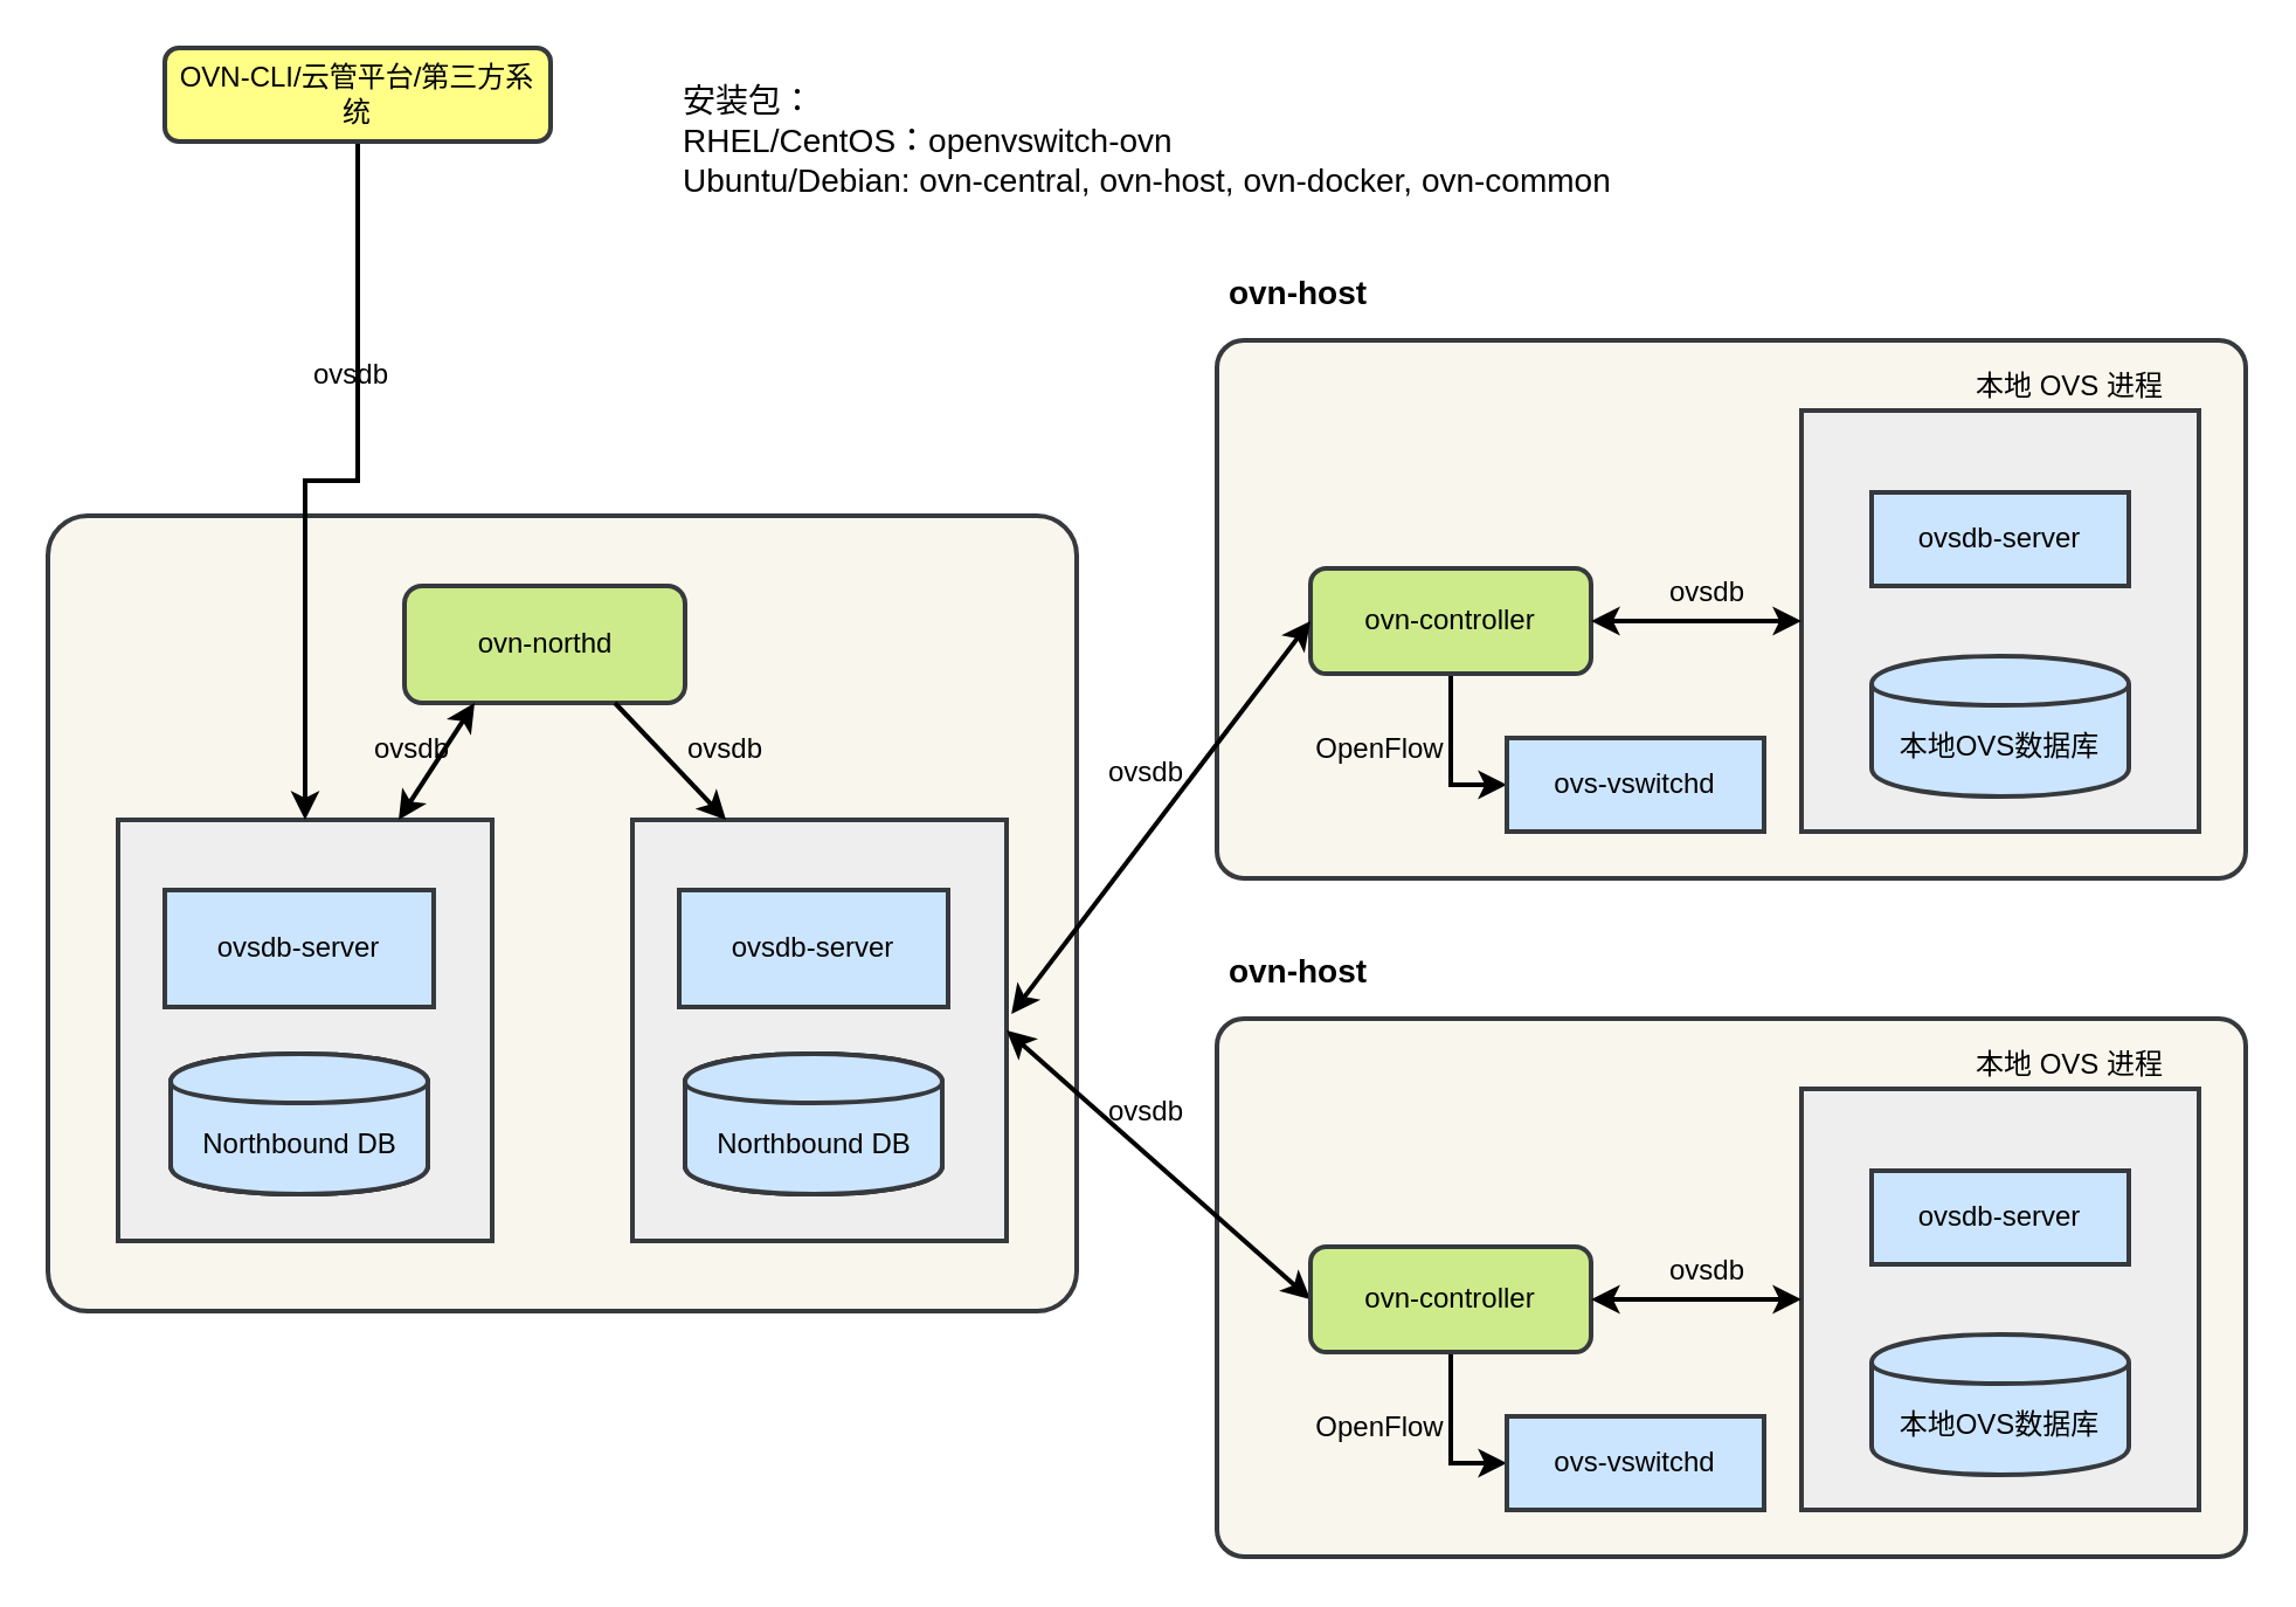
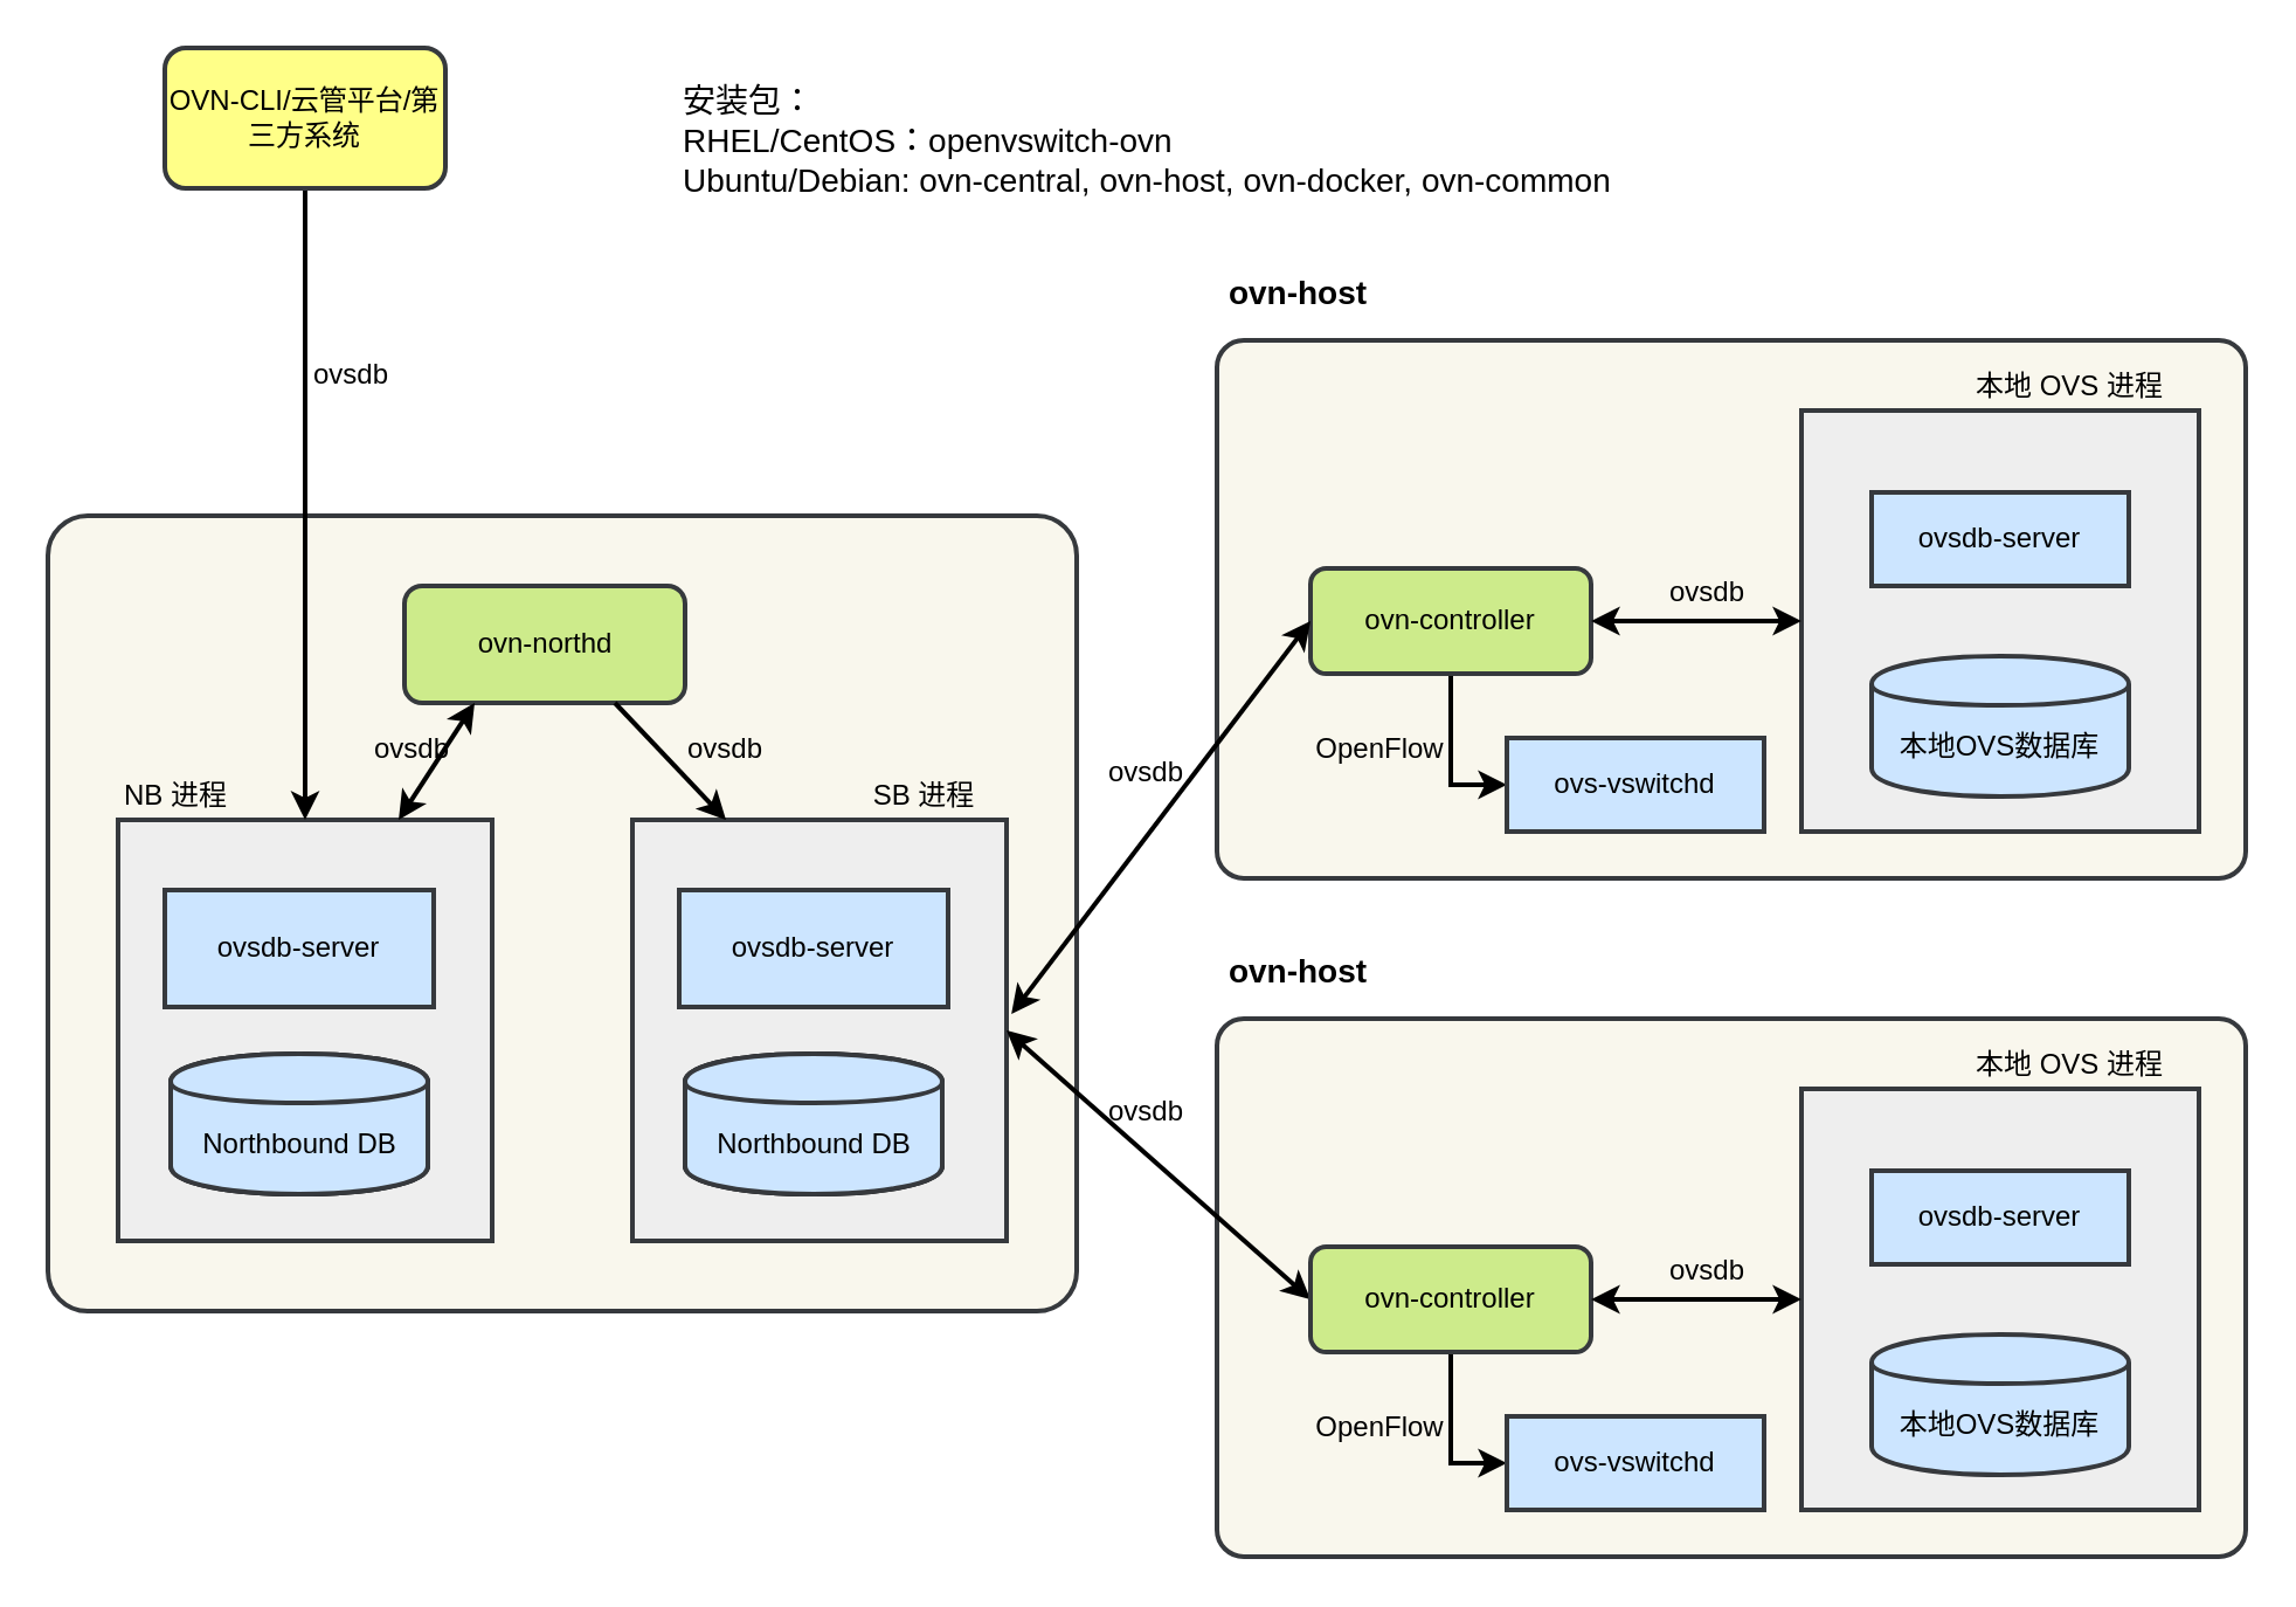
  <mxCell id="0" />
  <mxCell id="1" parent="0" />
  <mxCell id="2" value="" style="rounded=1;whiteSpace=wrap;html=1;arcSize=5;fillColor=#f9f7ed;strokeColor=#36393d;strokeWidth=2;" parent="1" vertex="1"><mxGeometry x="20" y="220" width="440" height="340" as="geometry" /></mxCell>
  <mxCell id="3" value="" style="rounded=0;whiteSpace=wrap;html=1;fillColor=#eeeeee;strokeColor=#36393d;strokeWidth=2;" parent="1" vertex="1"><mxGeometry x="50" y="350" width="160" height="180" as="geometry" /></mxCell>
  <mxCell id="4" value="ovsdb-server" style="rounded=0;whiteSpace=wrap;html=1;fillColor=#cce5ff;strokeColor=#36393d;strokeWidth=2;" parent="1" vertex="1"><mxGeometry x="70" y="380" width="115" height="50" as="geometry" /></mxCell>
  <mxCell id="5" value="Northbound DB" style="shape=cylinder;whiteSpace=wrap;html=1;boundedLbl=1;backgroundOutline=1;strokeWidth=2;" parent="1" vertex="1"><mxGeometry x="72.5" y="450" width="110" height="60" as="geometry" /></mxCell>
  <mxCell id="6" value="Northbound DB" style="shape=cylinder;whiteSpace=wrap;html=1;boundedLbl=1;backgroundOutline=1;fillColor=#cce5ff;strokeColor=#36393d;strokeWidth=2;" parent="1" vertex="1"><mxGeometry x="72.5" y="450" width="110" height="60" as="geometry" /></mxCell>
  <mxCell id="7" value="" style="rounded=0;whiteSpace=wrap;html=1;fillColor=#eeeeee;strokeColor=#36393d;strokeWidth=2;" parent="1" vertex="1"><mxGeometry x="270" y="350" width="160" height="180" as="geometry" /></mxCell>
  <mxCell id="8" value="ovsdb-server" style="rounded=0;whiteSpace=wrap;html=1;fillColor=#cce5ff;strokeColor=#36393d;strokeWidth=2;" parent="1" vertex="1"><mxGeometry x="290" y="380" width="115" height="50" as="geometry" /></mxCell>
  <mxCell id="9" value="Northbound DB" style="shape=cylinder;whiteSpace=wrap;html=1;boundedLbl=1;backgroundOutline=1;strokeWidth=2;" parent="1" vertex="1"><mxGeometry x="292.5" y="450" width="110" height="60" as="geometry" /></mxCell>
  <mxCell id="10" value="Northbound DB" style="shape=cylinder;whiteSpace=wrap;html=1;boundedLbl=1;backgroundOutline=1;fillColor=#cce5ff;strokeColor=#36393d;strokeWidth=2;" parent="1" vertex="1"><mxGeometry x="292.5" y="450" width="110" height="60" as="geometry" /></mxCell>
  <mxCell id="11" value="ovn-northd" style="rounded=1;whiteSpace=wrap;html=1;fillColor=#cdeb8b;strokeColor=#36393d;strokeWidth=2;" parent="1" vertex="1"><mxGeometry x="172.5" y="250" width="120" height="50" as="geometry" /></mxCell>
  <mxCell id="12" value="" style="endArrow=classic;startArrow=classic;html=1;exitX=0.75;exitY=0;exitDx=0;exitDy=0;entryX=0.25;entryY=1;entryDx=0;entryDy=0;strokeWidth=2;" parent="1" source="3" target="11" edge="1"><mxGeometry width="50" height="50" relative="1" as="geometry"><mxPoint x="182.5" y="350" as="sourcePoint" /><mxPoint x="232.5" y="300" as="targetPoint" /></mxGeometry></mxCell>
+ <mxCell id="13" value="NB 进程" style="text;html=1;strokeColor=none;fillColor=none;align=center;verticalAlign=middle;whiteSpace=wrap;rounded=0;strokeWidth=2;" parent="1" vertex="1"><mxGeometry x="50" y="330" width="50" height="20" as="geometry" /></mxCell>
+ <mxCell id="14" value="SB 进程" style="text;html=1;strokeColor=none;fillColor=none;align=center;verticalAlign=middle;whiteSpace=wrap;rounded=0;strokeWidth=2;" parent="1" vertex="1"><mxGeometry x="370" y="330" width="50" height="20" as="geometry" /></mxCell>
  <mxCell id="15" value="ovsdb" style="text;html=1;strokeColor=none;fillColor=none;align=center;verticalAlign=middle;whiteSpace=wrap;rounded=0;strokeWidth=2;" parent="1" vertex="1"><mxGeometry x="156" y="310" width="40" height="20" as="geometry" /></mxCell>
  <mxCell id="16" value="ovsdb" style="text;html=1;strokeColor=none;fillColor=none;align=center;verticalAlign=middle;whiteSpace=wrap;rounded=0;strokeWidth=2;" parent="1" vertex="1"><mxGeometry x="290" y="310" width="40" height="20" as="geometry" /></mxCell>
  <mxCell id="17" value="" style="endArrow=classic;html=1;exitX=0.75;exitY=1;exitDx=0;exitDy=0;entryX=0.25;entryY=0;entryDx=0;entryDy=0;strokeWidth=2;" parent="1" source="11" target="7" edge="1"><mxGeometry width="50" height="50" relative="1" as="geometry"><mxPoint x="70" y="320" as="sourcePoint" /><mxPoint x="120" y="270" as="targetPoint" /></mxGeometry></mxCell>
  <mxCell id="18" value="" style="rounded=1;whiteSpace=wrap;html=1;arcSize=5;fillColor=#f9f7ed;strokeColor=#36393d;strokeWidth=2;" parent="1" vertex="1"><mxGeometry x="520" y="145" width="440" height="230" as="geometry" /></mxCell>
  <mxCell id="19" style="edgeStyle=orthogonalEdgeStyle;rounded=0;orthogonalLoop=1;jettySize=auto;html=1;exitX=0.5;exitY=1;exitDx=0;exitDy=0;entryX=0;entryY=0.5;entryDx=0;entryDy=0;strokeWidth=2;" edge="1" parent="1" source="20" target="38"><mxGeometry relative="1" as="geometry" /></mxCell>
  <mxCell id="20" value="ovn-controller" style="rounded=1;whiteSpace=wrap;html=1;fillColor=#cdeb8b;strokeColor=#36393d;strokeWidth=2;" parent="1" vertex="1"><mxGeometry x="560" y="242.5" width="120" height="45" as="geometry" /></mxCell>
  <mxCell id="21" value="" style="rounded=0;whiteSpace=wrap;html=1;fillColor=#eeeeee;strokeColor=#36393d;strokeWidth=2;" parent="1" vertex="1"><mxGeometry x="770" y="175" width="170" height="180" as="geometry" /></mxCell>
  <mxCell id="22" value="ovsdb-server" style="rounded=0;whiteSpace=wrap;html=1;fillColor=#cce5ff;strokeColor=#36393d;strokeWidth=2;" parent="1" vertex="1"><mxGeometry x="800" y="210" width="110" height="40" as="geometry" /></mxCell>
  <mxCell id="23" value="本地OVS数据库" style="shape=cylinder;whiteSpace=wrap;html=1;boundedLbl=1;backgroundOutline=1;fillColor=#cce5ff;strokeColor=#36393d;strokeWidth=2;" parent="1" vertex="1"><mxGeometry x="800" y="280" width="110" height="60" as="geometry" /></mxCell>
  <mxCell id="24" value="本地 OVS 进程" style="text;html=1;strokeColor=none;fillColor=none;align=center;verticalAlign=middle;whiteSpace=wrap;rounded=0;strokeWidth=2;" parent="1" vertex="1"><mxGeometry x="840" y="155" width="90" height="20" as="geometry" /></mxCell>
  <mxCell id="25" value="&lt;font style=&quot;font-size: 14px&quot;&gt;&lt;b&gt;ovn-host&lt;/b&gt;&lt;/font&gt;" style="text;html=1;strokeColor=none;fillColor=none;align=center;verticalAlign=middle;whiteSpace=wrap;rounded=0;strokeWidth=2;" parent="1" vertex="1"><mxGeometry x="520" y="115" width="70" height="20" as="geometry" /></mxCell>
  <mxCell id="26" value="" style="endArrow=classic;startArrow=classic;html=1;exitX=1;exitY=0.5;exitDx=0;exitDy=0;entryX=0;entryY=0.5;entryDx=0;entryDy=0;strokeWidth=2;" parent="1" source="20" target="21" edge="1"><mxGeometry width="50" height="50" relative="1" as="geometry"><mxPoint x="720" y="285" as="sourcePoint" /><mxPoint x="770" y="235" as="targetPoint" /></mxGeometry></mxCell>
  <mxCell id="27" value="" style="endArrow=classic;startArrow=classic;html=1;entryX=0;entryY=0.5;entryDx=0;entryDy=0;exitX=1.013;exitY=0.461;exitDx=0;exitDy=0;exitPerimeter=0;strokeWidth=2;" parent="1" source="7" target="20" edge="1"><mxGeometry width="50" height="50" relative="1" as="geometry"><mxPoint x="480" y="370" as="sourcePoint" /><mxPoint x="530" y="320" as="targetPoint" /></mxGeometry></mxCell>
  <mxCell id="28" value="" style="rounded=1;whiteSpace=wrap;html=1;arcSize=5;fillColor=#f9f7ed;strokeColor=#36393d;strokeWidth=2;" parent="1" vertex="1"><mxGeometry x="520" y="435" width="440" height="230" as="geometry" /></mxCell>
  <mxCell id="29" value="&lt;b&gt;&lt;font style=&quot;font-size: 14px&quot;&gt;ovn-host&lt;/font&gt;&lt;/b&gt;" style="text;html=1;strokeColor=none;fillColor=none;align=center;verticalAlign=middle;whiteSpace=wrap;rounded=0;strokeWidth=2;" parent="1" vertex="1"><mxGeometry x="520" y="405" width="70" height="20" as="geometry" /></mxCell>
  <mxCell id="30" value="" style="endArrow=classic;startArrow=classic;html=1;entryX=0;entryY=0.5;entryDx=0;entryDy=0;exitX=1;exitY=0.5;exitDx=0;exitDy=0;strokeWidth=2;" parent="1" source="7" edge="1"><mxGeometry width="50" height="50" relative="1" as="geometry"><mxPoint x="442.08" y="442.98" as="sourcePoint" /><mxPoint x="560" y="555" as="targetPoint" /></mxGeometry></mxCell>
  <mxCell id="31" value="ovsdb" style="text;html=1;strokeColor=none;fillColor=none;align=center;verticalAlign=middle;whiteSpace=wrap;rounded=0;strokeWidth=2;" parent="1" vertex="1"><mxGeometry x="710" y="242.5" width="40" height="20" as="geometry" /></mxCell>
  <mxCell id="32" value="ovsdb" style="text;html=1;strokeColor=none;fillColor=none;align=center;verticalAlign=middle;whiteSpace=wrap;rounded=0;strokeWidth=2;" parent="1" vertex="1"><mxGeometry x="470" y="320" width="40" height="20" as="geometry" /></mxCell>
  <mxCell id="33" value="ovsdb" style="text;html=1;strokeColor=none;fillColor=none;align=center;verticalAlign=middle;whiteSpace=wrap;rounded=0;strokeWidth=2;" parent="1" vertex="1"><mxGeometry x="470" y="465" width="40" height="20" as="geometry" /></mxCell>
  <mxCell id="34" style="edgeStyle=orthogonalEdgeStyle;rounded=0;orthogonalLoop=1;jettySize=auto;html=1;entryX=0.5;entryY=0;entryDx=0;entryDy=0;strokeWidth=2;" parent="1" source="35" target="3" edge="1"><mxGeometry relative="1" as="geometry" /></mxCell>
- <mxCell id="35" value="OVN-CLI/云管平台/第三方系统" style="rounded=1;whiteSpace=wrap;html=1;fillColor=#ffff88;strokeColor=#36393d;strokeWidth=2;" parent="1" vertex="1"><mxGeometry x="70" y="20" width="165" height="40" as="geometry" /></mxCell>
+ <mxCell id="35" value="OVN-CLI/云管平台/第三方系统" style="rounded=1;whiteSpace=wrap;html=1;fillColor=#ffff88;strokeColor=#36393d;strokeWidth=2;" parent="1" vertex="1"><mxGeometry x="70" y="20" width="120" height="60" as="geometry" /></mxCell>
  <mxCell id="36" value="ovsdb" style="text;html=1;strokeColor=none;fillColor=none;align=center;verticalAlign=middle;whiteSpace=wrap;rounded=0;strokeWidth=2;" parent="1" vertex="1"><mxGeometry x="130" y="150" width="40" height="20" as="geometry" /></mxCell>
  <mxCell id="37" value="&lt;font style=&quot;font-size: 14px&quot;&gt;安装包：&lt;br&gt;RHEL/CentOS：openvswitch-ovn&lt;br&gt;Ubuntu/Debian: ovn-central, ovn-host, ovn-docker, ovn-common&lt;/font&gt;" style="text;html=1;strokeColor=none;fillColor=none;align=left;verticalAlign=middle;whiteSpace=wrap;rounded=0;" vertex="1" parent="1"><mxGeometry x="290" y="50" width="400" height="20" as="geometry" /></mxCell>
  <mxCell id="38" value="ovs-vswitchd" style="rounded=0;whiteSpace=wrap;html=1;fillColor=#cce5ff;strokeColor=#36393d;strokeWidth=2;" vertex="1" parent="1"><mxGeometry x="644" y="315" width="110" height="40" as="geometry" /></mxCell>
  <mxCell id="39" value="OpenFlow" style="text;html=1;strokeColor=none;fillColor=none;align=center;verticalAlign=middle;whiteSpace=wrap;rounded=0;strokeWidth=2;" vertex="1" parent="1"><mxGeometry x="570" y="310" width="40" height="20" as="geometry" /></mxCell>
  <mxCell id="40" style="edgeStyle=orthogonalEdgeStyle;rounded=0;orthogonalLoop=1;jettySize=auto;html=1;exitX=0.5;exitY=1;exitDx=0;exitDy=0;entryX=0;entryY=0.5;entryDx=0;entryDy=0;strokeWidth=2;" edge="1" parent="1" source="41" target="48"><mxGeometry relative="1" as="geometry" /></mxCell>
  <mxCell id="41" value="ovn-controller" style="rounded=1;whiteSpace=wrap;html=1;fillColor=#cdeb8b;strokeColor=#36393d;strokeWidth=2;" vertex="1" parent="1"><mxGeometry x="560" y="532.5" width="120" height="45" as="geometry" /></mxCell>
  <mxCell id="42" value="" style="rounded=0;whiteSpace=wrap;html=1;fillColor=#eeeeee;strokeColor=#36393d;strokeWidth=2;" vertex="1" parent="1"><mxGeometry x="770" y="465" width="170" height="180" as="geometry" /></mxCell>
  <mxCell id="43" value="ovsdb-server" style="rounded=0;whiteSpace=wrap;html=1;fillColor=#cce5ff;strokeColor=#36393d;strokeWidth=2;" vertex="1" parent="1"><mxGeometry x="800" y="500" width="110" height="40" as="geometry" /></mxCell>
  <mxCell id="44" value="本地OVS数据库" style="shape=cylinder;whiteSpace=wrap;html=1;boundedLbl=1;backgroundOutline=1;fillColor=#cce5ff;strokeColor=#36393d;strokeWidth=2;" vertex="1" parent="1"><mxGeometry x="800" y="570" width="110" height="60" as="geometry" /></mxCell>
  <mxCell id="45" value="本地 OVS 进程" style="text;html=1;strokeColor=none;fillColor=none;align=center;verticalAlign=middle;whiteSpace=wrap;rounded=0;strokeWidth=2;" vertex="1" parent="1"><mxGeometry x="840" y="445" width="90" height="20" as="geometry" /></mxCell>
  <mxCell id="46" value="" style="endArrow=classic;startArrow=classic;html=1;exitX=1;exitY=0.5;exitDx=0;exitDy=0;entryX=0;entryY=0.5;entryDx=0;entryDy=0;strokeWidth=2;" edge="1" parent="1" source="41" target="42"><mxGeometry width="50" height="50" relative="1" as="geometry"><mxPoint x="720" y="575" as="sourcePoint" /><mxPoint x="770" y="525" as="targetPoint" /></mxGeometry></mxCell>
  <mxCell id="47" value="ovsdb" style="text;html=1;strokeColor=none;fillColor=none;align=center;verticalAlign=middle;whiteSpace=wrap;rounded=0;strokeWidth=2;" vertex="1" parent="1"><mxGeometry x="710" y="532.5" width="40" height="20" as="geometry" /></mxCell>
  <mxCell id="48" value="ovs-vswitchd" style="rounded=0;whiteSpace=wrap;html=1;fillColor=#cce5ff;strokeColor=#36393d;strokeWidth=2;" vertex="1" parent="1"><mxGeometry x="644" y="605" width="110" height="40" as="geometry" /></mxCell>
  <mxCell id="49" value="OpenFlow" style="text;html=1;strokeColor=none;fillColor=none;align=center;verticalAlign=middle;whiteSpace=wrap;rounded=0;strokeWidth=2;" vertex="1" parent="1"><mxGeometry x="570" y="600" width="40" height="20" as="geometry" /></mxCell>
